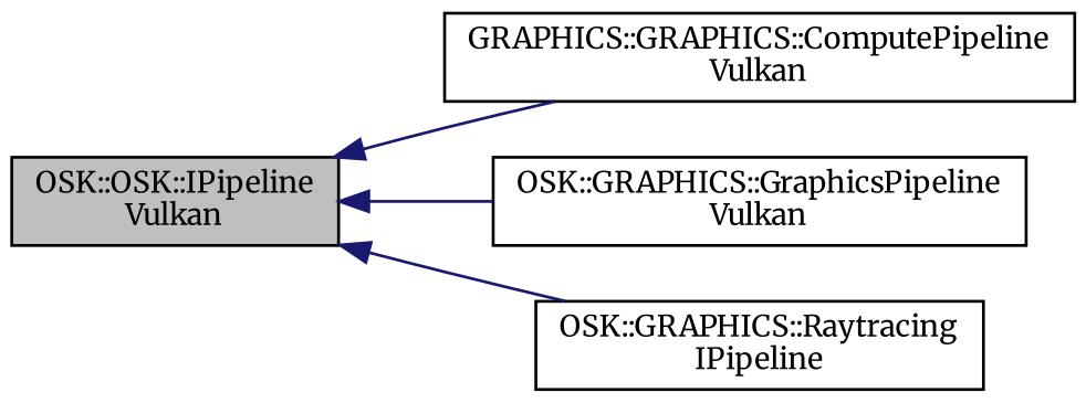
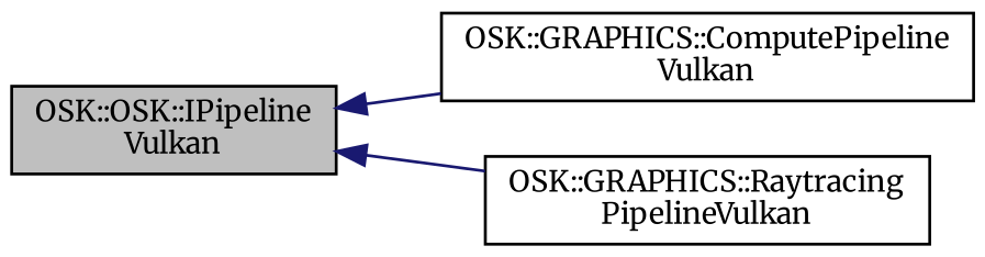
  digraph {
    fontname=Merriweather
    rankdir=LR
    node [color=black fillcolor=white fontname=Merriweather fontsize=10 shape=record style=filled]
    edge [color=midnightblue dir=back fontname=Merriweather fontsize=10 labelfontname=Helvetica labelfontsize=10 style=solid]
    n1 [fillcolor=grey75 fontcolor=black height=0.2 label="OSK::OSK::IPipeline\lVulkan" width=0.4]
-   n2 [height=0.2 label="GRAPHICS::GRAPHICS::ComputePipeline\lVulkan" width=0.4]
-   n3 [height=0.2 label="OSK::GRAPHICS::GraphicsPipeline\lVulkan" width=0.4]
-   n4 [height=0.2 label="OSK::GRAPHICS::Raytracing\lIPipeline" width=0.4]
+   n2 [height=0.2 label="OSK::GRAPHICS::ComputePipeline\lVulkan" width=0.4]
+   n4 [height=0.2 label="OSK::GRAPHICS::Raytracing\lPipelineVulkan" width=0.4]
    n1 -> n2
-   n1 -> n3
    n1 -> n4
  }
